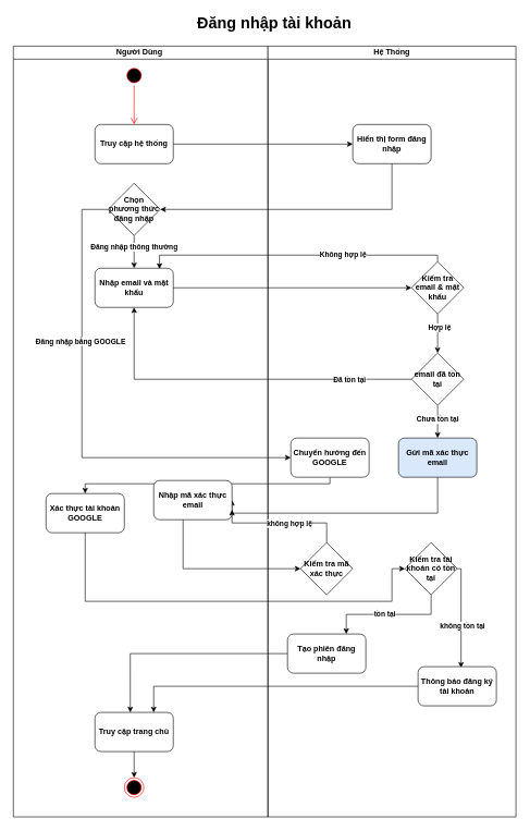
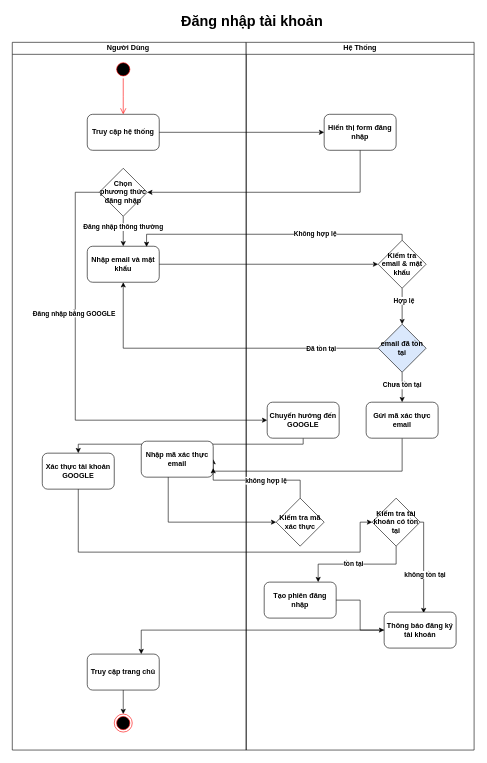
  <mxCell id="0" />
  <mxCell id="1" parent="0" />
  <mxCell id="2" value="Người Dùng&amp;nbsp;" style="swimlane;startSize=20;whiteSpace=wrap;html=1;fontStyle=1" parent="1" vertex="1"><mxGeometry x="20" y="70" width="390" height="1180" as="geometry" /></mxCell>
  <mxCell id="3" value="" style="ellipse;html=1;shape=startState;fillColor=#000000;strokeColor=#ff0000;fontStyle=1" parent="2" vertex="1"><mxGeometry x="170" y="30" width="30" height="30" as="geometry" /></mxCell>
  <mxCell id="4" value="" style="edgeStyle=orthogonalEdgeStyle;html=1;verticalAlign=bottom;endArrow=open;endSize=8;strokeColor=#ff0000;rounded=0;fontStyle=1" parent="2" source="3" edge="1"><mxGeometry relative="1" as="geometry"><mxPoint x="185" y="120" as="targetPoint" /></mxGeometry></mxCell>
  <mxCell id="5" value="Truy cập hệ thống" style="rounded=1;whiteSpace=wrap;html=1;fontStyle=1" parent="2" vertex="1"><mxGeometry x="125" y="120" width="120" height="60" as="geometry" /></mxCell>
  <mxCell id="6" style="edgeStyle=orthogonalEdgeStyle;rounded=0;orthogonalLoop=1;jettySize=auto;html=1;fontStyle=1" parent="2" source="8" target="9" edge="1"><mxGeometry relative="1" as="geometry" /></mxCell>
  <mxCell id="7" value="Đăng nhập thông thường" style="edgeLabel;html=1;align=center;verticalAlign=middle;resizable=0;points=[];fontStyle=1" parent="6" vertex="1" connectable="0"><mxGeometry x="-0.311" y="-1" relative="1" as="geometry"><mxPoint as="offset" /></mxGeometry></mxCell>
  <mxCell id="8" value="Chọn phương thức đăng nhập" style="rhombus;whiteSpace=wrap;html=1;fontStyle=1" parent="2" vertex="1"><mxGeometry x="145" y="210" width="80" height="80" as="geometry" /></mxCell>
  <mxCell id="9" value="Nhập email và mật khẩu" style="rounded=1;whiteSpace=wrap;html=1;fontStyle=1" parent="2" vertex="1"><mxGeometry x="125" y="340" width="120" height="60" as="geometry" /></mxCell>
  <mxCell id="10" style="edgeStyle=orthogonalEdgeStyle;rounded=0;orthogonalLoop=1;jettySize=auto;html=1;fontStyle=1" parent="2" source="12" target="15" edge="1"><mxGeometry relative="1" as="geometry" /></mxCell>
  <mxCell id="11" value="Hợp lệ" style="edgeLabel;html=1;align=center;verticalAlign=middle;resizable=0;points=[];fontStyle=1" parent="10" vertex="1" connectable="0"><mxGeometry x="-0.324" y="2" relative="1" as="geometry"><mxPoint as="offset" /></mxGeometry></mxCell>
  <mxCell id="12" value="Kiểm tra email &amp;amp; mật khẩu" style="rhombus;whiteSpace=wrap;html=1;fontStyle=1" parent="2" vertex="1"><mxGeometry x="610" y="330" width="80" height="80" as="geometry" /></mxCell>
  <mxCell id="13" style="edgeStyle=orthogonalEdgeStyle;rounded=0;orthogonalLoop=1;jettySize=auto;html=1;fontStyle=1" parent="2" source="15" target="17" edge="1"><mxGeometry relative="1" as="geometry" /></mxCell>
  <mxCell id="14" value="Chưa tồn tại" style="edgeLabel;html=1;align=center;verticalAlign=middle;resizable=0;points=[];fontStyle=1" parent="13" vertex="1" connectable="0"><mxGeometry x="-0.144" y="-1" relative="1" as="geometry"><mxPoint as="offset" /></mxGeometry></mxCell>
- <mxCell id="15" value="email đã tồn tại" style="rhombus;whiteSpace=wrap;html=1;fontStyle=1" parent="2" vertex="1"><mxGeometry x="610" y="470" width="80" height="80" as="geometry" /></mxCell>
+ <mxCell id="15" value="email đã tồn tại" style="rhombus;whiteSpace=wrap;html=1;fontStyle=1;fillColor=#dae8fc;" parent="2" vertex="1"><mxGeometry x="610" y="470" width="80" height="80" as="geometry" /></mxCell>
  <mxCell id="16" style="edgeStyle=orthogonalEdgeStyle;rounded=0;orthogonalLoop=1;jettySize=auto;html=1;entryX=1;entryY=0.5;entryDx=0;entryDy=0;fontStyle=1" parent="2" source="17" target="27" edge="1"><mxGeometry relative="1" as="geometry"><Array as="points"><mxPoint x="650" y="715" /></Array></mxGeometry></mxCell>
- <mxCell id="17" value="Gửi mã xác thực email" style="rounded=1;whiteSpace=wrap;html=1;fontStyle=1;fillColor=#dae8fc;" parent="2" vertex="1"><mxGeometry x="590" y="600" width="120" height="60" as="geometry" /></mxCell>
+ <mxCell id="17" value="Gửi mã xác thực email" style="rounded=1;whiteSpace=wrap;html=1;fontStyle=1" parent="2" vertex="1"><mxGeometry x="590" y="600" width="120" height="60" as="geometry" /></mxCell>
  <mxCell id="18" style="edgeStyle=orthogonalEdgeStyle;rounded=0;orthogonalLoop=1;jettySize=auto;html=1;fontStyle=1" parent="2" source="19" target="28" edge="1"><mxGeometry relative="1" as="geometry"><Array as="points"><mxPoint x="485" y="670" /><mxPoint x="110" y="670" /></Array></mxGeometry></mxCell>
  <mxCell id="19" value="Chuyển hướng đến GOOGLE" style="rounded=1;whiteSpace=wrap;html=1;fontStyle=1" parent="2" vertex="1"><mxGeometry x="425" y="600" width="120" height="60" as="geometry" /></mxCell>
  <mxCell id="20" style="edgeStyle=orthogonalEdgeStyle;rounded=0;orthogonalLoop=1;jettySize=auto;html=1;entryX=0;entryY=0.5;entryDx=0;entryDy=0;fontStyle=1" parent="2" source="8" target="19" edge="1"><mxGeometry relative="1" as="geometry"><mxPoint x="125" y="750" as="targetPoint" /><Array as="points"><mxPoint x="105" y="250" /><mxPoint x="105" y="630" /></Array></mxGeometry></mxCell>
  <mxCell id="21" value="Đăng nhập bằng GOOGLE" style="edgeLabel;html=1;align=center;verticalAlign=middle;resizable=0;points=[];fontStyle=1" parent="20" vertex="1" connectable="0"><mxGeometry x="-0.348" y="-3" relative="1" as="geometry"><mxPoint as="offset" /></mxGeometry></mxCell>
  <mxCell id="22" style="edgeStyle=orthogonalEdgeStyle;rounded=0;orthogonalLoop=1;jettySize=auto;html=1;entryX=0;entryY=0.5;entryDx=0;entryDy=0;fontStyle=1" parent="2" source="9" target="12" edge="1"><mxGeometry relative="1" as="geometry" /></mxCell>
  <mxCell id="23" style="edgeStyle=orthogonalEdgeStyle;rounded=0;orthogonalLoop=1;jettySize=auto;html=1;entryX=0.824;entryY=0.017;entryDx=0;entryDy=0;entryPerimeter=0;fontStyle=1" parent="2" source="12" target="9" edge="1"><mxGeometry relative="1" as="geometry"><Array as="points"><mxPoint x="650" y="320" /><mxPoint x="224" y="320" /></Array></mxGeometry></mxCell>
  <mxCell id="24" value="Không hợp lệ" style="edgeLabel;html=1;align=center;verticalAlign=middle;resizable=0;points=[];fontStyle=1" parent="23" vertex="1" connectable="0"><mxGeometry x="-0.096" y="-1" relative="1" as="geometry"><mxPoint x="51" as="offset" /></mxGeometry></mxCell>
  <mxCell id="25" style="edgeStyle=orthogonalEdgeStyle;rounded=0;orthogonalLoop=1;jettySize=auto;html=1;entryX=0.5;entryY=1;entryDx=0;entryDy=0;fontStyle=1" parent="2" source="15" target="9" edge="1"><mxGeometry relative="1" as="geometry" /></mxCell>
  <mxCell id="26" value="Đã tồn tại" style="edgeLabel;html=1;align=center;verticalAlign=middle;resizable=0;points=[];fontStyle=1" parent="25" vertex="1" connectable="0"><mxGeometry x="-0.598" y="-2" relative="1" as="geometry"><mxPoint x="12" y="2" as="offset" /></mxGeometry></mxCell>
  <mxCell id="27" value="Nhập mã xác thực email" style="rounded=1;whiteSpace=wrap;html=1;fontStyle=1" parent="2" vertex="1"><mxGeometry x="215" y="665" width="120" height="60" as="geometry" /></mxCell>
  <mxCell id="28" value="Xác thực tài khoản GOOGLE" style="rounded=1;whiteSpace=wrap;html=1;fontStyle=1" parent="2" vertex="1"><mxGeometry x="50" y="685" width="120" height="60" as="geometry" /></mxCell>
  <mxCell id="29" style="edgeStyle=orthogonalEdgeStyle;rounded=0;orthogonalLoop=1;jettySize=auto;html=1;fontStyle=1" parent="2" source="30" target="31" edge="1"><mxGeometry relative="1" as="geometry" /></mxCell>
  <mxCell id="30" value="Truy cập trang chủ" style="rounded=1;whiteSpace=wrap;html=1;fontStyle=1" parent="2" vertex="1"><mxGeometry x="125" y="1020" width="120" height="60" as="geometry" /></mxCell>
  <mxCell id="31" value="" style="ellipse;html=1;shape=endState;fillColor=#000000;strokeColor=#ff0000;fontStyle=1" parent="2" vertex="1"><mxGeometry x="170" y="1120" width="30" height="30" as="geometry" /></mxCell>
  <mxCell id="32" value="Hệ Thống" style="swimlane;startSize=20;whiteSpace=wrap;html=1;fontStyle=1" parent="1" vertex="1"><mxGeometry x="410" y="70" width="380" height="1180" as="geometry" /></mxCell>
  <mxCell id="33" value="Hiển thị form đăng nhập" style="rounded=1;whiteSpace=wrap;html=1;fontStyle=1" parent="32" vertex="1"><mxGeometry x="130" y="120" width="120" height="60" as="geometry" /></mxCell>
  <mxCell id="34" value="Kiểm tra mã xác thực" style="rhombus;whiteSpace=wrap;html=1;fontStyle=1" parent="32" vertex="1"><mxGeometry x="50" y="760" width="80" height="80" as="geometry" /></mxCell>
  <mxCell id="35" style="edgeStyle=orthogonalEdgeStyle;rounded=0;orthogonalLoop=1;jettySize=auto;html=1;entryX=0.75;entryY=0;entryDx=0;entryDy=0;fontStyle=1" parent="32" source="39" target="40" edge="1"><mxGeometry relative="1" as="geometry"><Array as="points"><mxPoint x="250" y="870" /><mxPoint x="120" y="870" /></Array></mxGeometry></mxCell>
  <mxCell id="36" value="tồn tại" style="edgeLabel;html=1;align=center;verticalAlign=middle;resizable=0;points=[];fontStyle=1" parent="35" vertex="1" connectable="0"><mxGeometry x="0.069" y="-2" relative="1" as="geometry"><mxPoint as="offset" /></mxGeometry></mxCell>
  <mxCell id="37" style="edgeStyle=orthogonalEdgeStyle;rounded=0;orthogonalLoop=1;jettySize=auto;html=1;entryX=0.549;entryY=0.028;entryDx=0;entryDy=0;entryPerimeter=0;fontStyle=1" parent="32" source="39" target="41" edge="1"><mxGeometry relative="1" as="geometry"><Array as="points"><mxPoint x="296" y="800" /></Array></mxGeometry></mxCell>
  <mxCell id="38" value="không tồn tại" style="edgeLabel;html=1;align=center;verticalAlign=middle;resizable=0;points=[];fontStyle=1" parent="37" vertex="1" connectable="0"><mxGeometry x="0.177" y="2" relative="1" as="geometry"><mxPoint as="offset" /></mxGeometry></mxCell>
  <mxCell id="39" value="Kiểm tra tài khoản có tồn tại" style="rhombus;whiteSpace=wrap;html=1;fontStyle=1" parent="32" vertex="1"><mxGeometry x="210" y="760" width="80" height="80" as="geometry" /></mxCell>
  <mxCell id="40" value="Tạo phiên đăng nhập" style="rounded=1;whiteSpace=wrap;html=1;fontStyle=1" parent="32" vertex="1"><mxGeometry x="30" y="900" width="120" height="60" as="geometry" /></mxCell>
  <mxCell id="41" value="Thông báo đăng ký tài khoản" style="rounded=1;whiteSpace=wrap;html=1;fontStyle=1" parent="32" vertex="1"><mxGeometry x="230" y="950" width="120" height="60" as="geometry" /></mxCell>
  <mxCell id="42" style="edgeStyle=orthogonalEdgeStyle;rounded=0;orthogonalLoop=1;jettySize=auto;html=1;entryX=0;entryY=0.5;entryDx=0;entryDy=0;fontStyle=1" parent="1" source="5" target="33" edge="1"><mxGeometry relative="1" as="geometry" /></mxCell>
  <mxCell id="43" style="edgeStyle=orthogonalEdgeStyle;rounded=0;orthogonalLoop=1;jettySize=auto;html=1;entryX=1;entryY=0.5;entryDx=0;entryDy=0;fontStyle=1" parent="1" source="33" target="8" edge="1"><mxGeometry relative="1" as="geometry"><mxPoint x="265" y="320" as="targetPoint" /><Array as="points"><mxPoint x="600" y="320" /></Array></mxGeometry></mxCell>
  <mxCell id="44" value="&lt;font style=&quot;font-size: 24px;&quot;&gt;Đăng nhập tài khoản&lt;/font&gt;" style="text;html=1;align=center;verticalAlign=middle;whiteSpace=wrap;rounded=0;fontStyle=1" parent="1" vertex="1"><mxGeometry x="150" y="20" width="540" height="30" as="geometry" /></mxCell>
  <mxCell id="45" style="edgeStyle=orthogonalEdgeStyle;rounded=0;orthogonalLoop=1;jettySize=auto;html=1;entryX=0;entryY=0.5;entryDx=0;entryDy=0;fontStyle=1" parent="1" source="27" target="34" edge="1"><mxGeometry relative="1" as="geometry"><Array as="points"><mxPoint x="280" y="870" /></Array></mxGeometry></mxCell>
  <mxCell id="46" style="edgeStyle=orthogonalEdgeStyle;rounded=0;orthogonalLoop=1;jettySize=auto;html=1;entryX=1;entryY=0.75;entryDx=0;entryDy=0;fontStyle=1" parent="1" source="34" target="27" edge="1"><mxGeometry relative="1" as="geometry"><Array as="points"><mxPoint x="500" y="800" /></Array></mxGeometry></mxCell>
  <mxCell id="47" value="không hợp lệ" style="edgeLabel;html=1;align=center;verticalAlign=middle;resizable=0;points=[];fontStyle=1" parent="46" vertex="1" connectable="0"><mxGeometry x="0.318" y="-3" relative="1" as="geometry"><mxPoint x="41" y="3" as="offset" /></mxGeometry></mxCell>
  <mxCell id="48" style="edgeStyle=orthogonalEdgeStyle;rounded=0;orthogonalLoop=1;jettySize=auto;html=1;entryX=0;entryY=0.5;entryDx=0;entryDy=0;fontStyle=1" parent="1" source="28" target="39" edge="1"><mxGeometry relative="1" as="geometry"><Array as="points"><mxPoint x="130" y="920" /><mxPoint x="600" y="920" /><mxPoint x="600" y="870" /></Array></mxGeometry></mxCell>
- <mxCell id="49" style="edgeStyle=orthogonalEdgeStyle;rounded=0;orthogonalLoop=1;jettySize=auto;html=1;entryX=0.451;entryY=0.001;entryDx=0;entryDy=0;entryPerimeter=0;fontStyle=1" parent="1" source="40" target="30" edge="1"><mxGeometry relative="1" as="geometry" /></mxCell>
+ <mxCell id="49" style="edgeStyle=orthogonalEdgeStyle;rounded=0;orthogonalLoop=1;jettySize=auto;html=1;fontStyle=1;" parent="1" source="40" target="41" edge="1"><mxGeometry relative="1" as="geometry" /></mxCell>
  <mxCell id="50" style="edgeStyle=orthogonalEdgeStyle;rounded=0;orthogonalLoop=1;jettySize=auto;html=1;entryX=0.75;entryY=0;entryDx=0;entryDy=0;fontStyle=1" parent="1" source="41" target="30" edge="1"><mxGeometry relative="1" as="geometry" /></mxCell>
